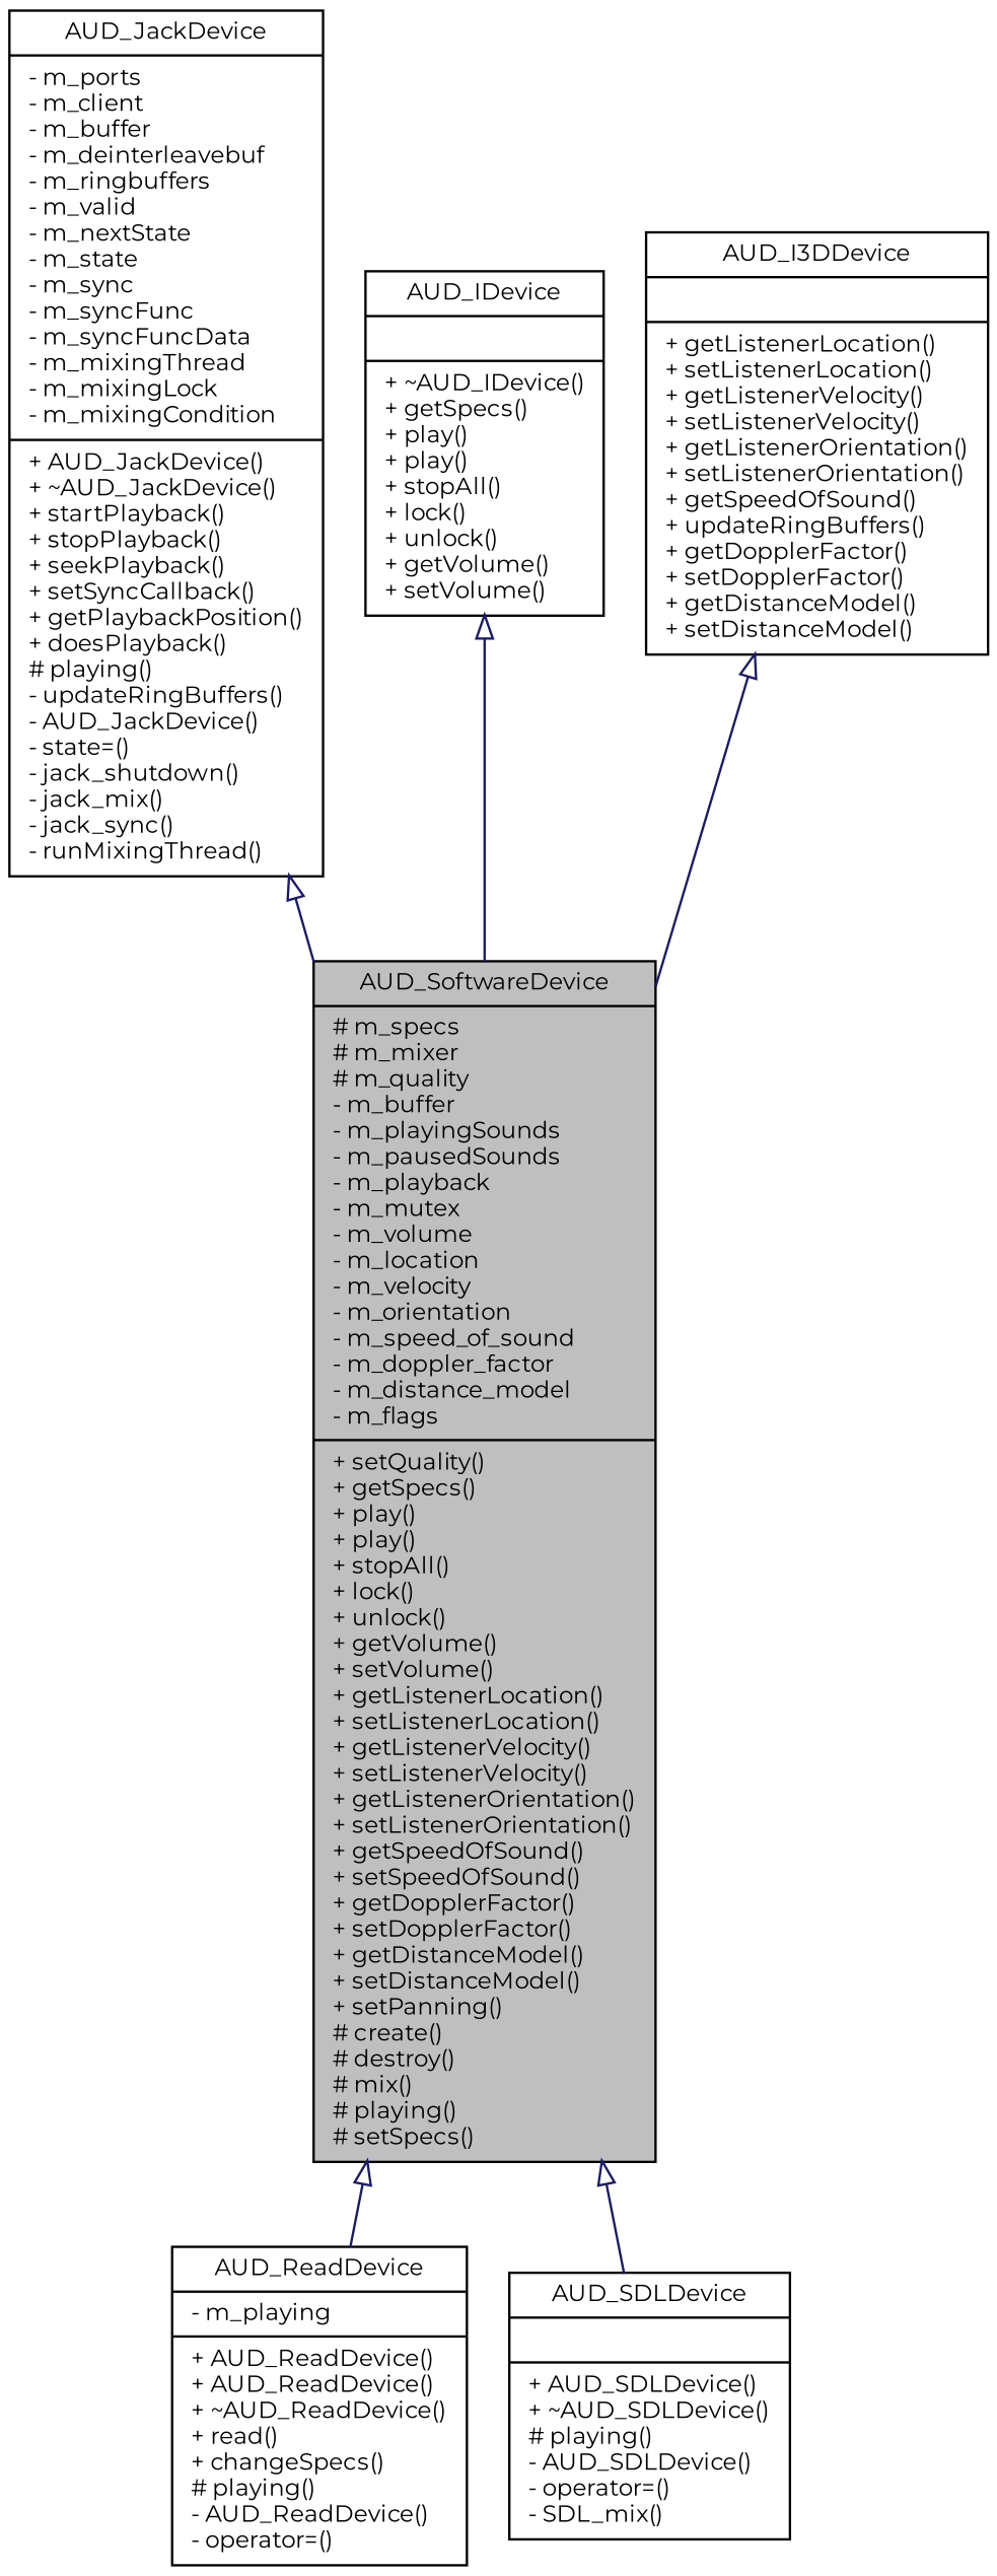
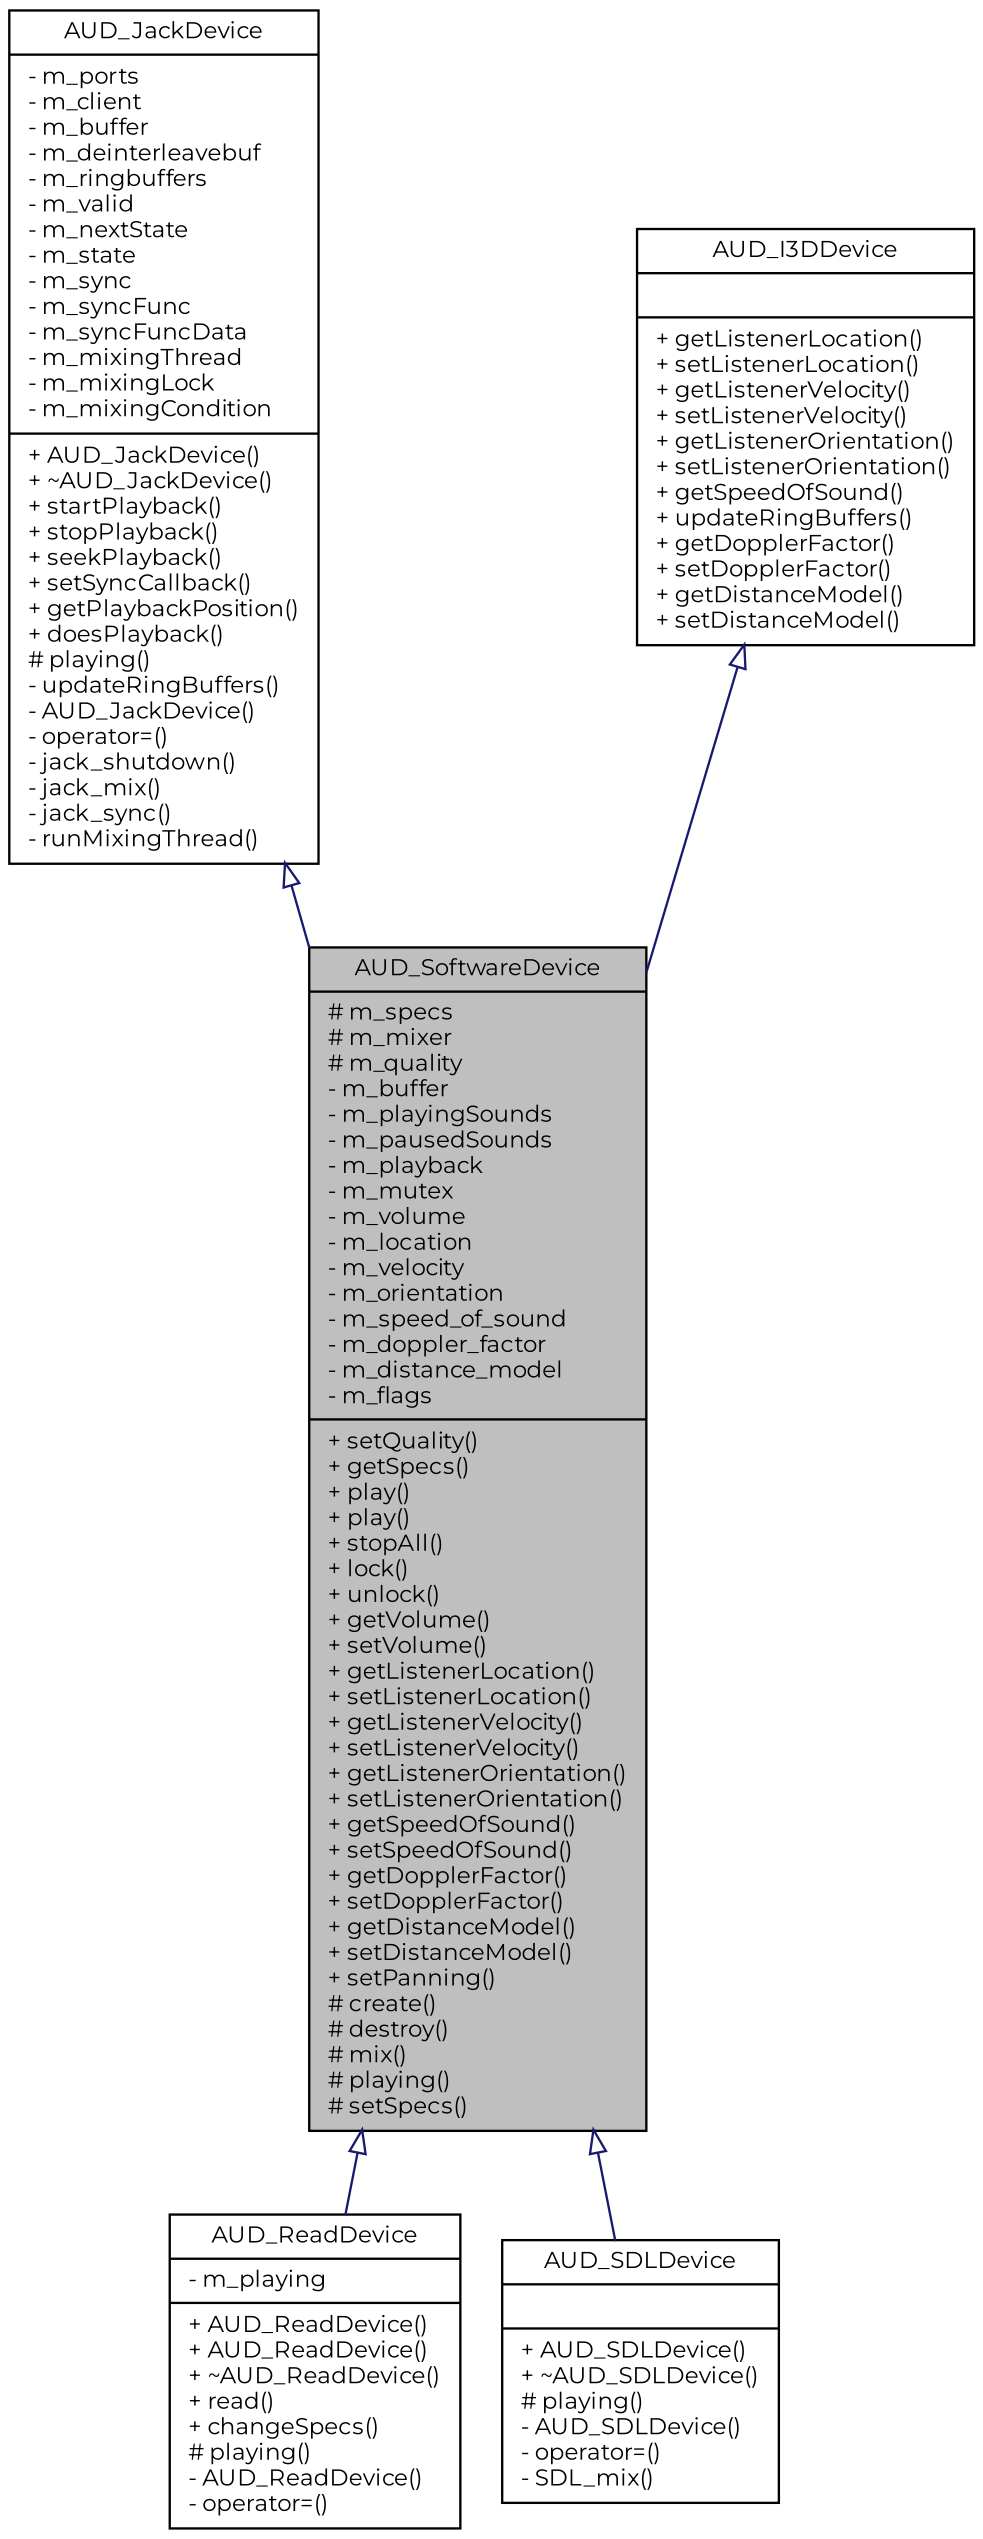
  digraph {
    fontname=Montserrat
    node [color=black fillcolor=white fontname=Montserrat fontsize=10 shape=record style=filled]
    edge [arrowtail=empty color=midnightblue dir=back fontname=Montserrat fontsize=10 labelfontname=Helvetica labelfontsize=10 style=solid]
    n1 [fillcolor=grey75 fontcolor=black height=0.2 label="{AUD_SoftwareDevice\n|# m_specs\l# m_mixer\l# m_quality\l- m_buffer\l- m_playingSounds\l- m_pausedSounds\l- m_playback\l- m_mutex\l- m_volume\l- m_location\l- m_velocity\l- m_orientation\l- m_speed_of_sound\l- m_doppler_factor\l- m_distance_model\l- m_flags\l|+ setQuality()\l+ getSpecs()\l+ play()\l+ play()\l+ stopAll()\l+ lock()\l+ unlock()\l+ getVolume()\l+ setVolume()\l+ getListenerLocation()\l+ setListenerLocation()\l+ getListenerVelocity()\l+ setListenerVelocity()\l+ getListenerOrientation()\l+ setListenerOrientation()\l+ getSpeedOfSound()\l+ setSpeedOfSound()\l+ getDopplerFactor()\l+ setDopplerFactor()\l+ getDistanceModel()\l+ setDistanceModel()\l+ setPanning()\l# create()\l# destroy()\l# mix()\l# playing()\l# setSpecs()\l}" width=0.4]
    n2 [height=0.2 label="{AUD_ReadDevice\n|- m_playing\l|+ AUD_ReadDevice()\l+ AUD_ReadDevice()\l+ ~AUD_ReadDevice()\l+ read()\l+ changeSpecs()\l# playing()\l- AUD_ReadDevice()\l- operator=()\l}" width=0.4]
    n3 [height=0.2 label="{AUD_SDLDevice\n||+ AUD_SDLDevice()\l+ ~AUD_SDLDevice()\l# playing()\l- AUD_SDLDevice()\l- operator=()\l- SDL_mix()\l}" width=0.4]
-   n4 [height=0.2 label="{AUD_JackDevice\n|- m_ports\l- m_client\l- m_buffer\l- m_deinterleavebuf\l- m_ringbuffers\l- m_valid\l- m_nextState\l- m_state\l- m_sync\l- m_syncFunc\l- m_syncFuncData\l- m_mixingThread\l- m_mixingLock\l- m_mixingCondition\l|+ AUD_JackDevice()\l+ ~AUD_JackDevice()\l+ startPlayback()\l+ stopPlayback()\l+ seekPlayback()\l+ setSyncCallback()\l+ getPlaybackPosition()\l+ doesPlayback()\l# playing()\l- updateRingBuffers()\l- AUD_JackDevice()\l- state=()\l- jack_shutdown()\l- jack_mix()\l- jack_sync()\l- runMixingThread()\l}" width=0.4]
-   n5 [height=0.2 label="{AUD_IDevice\n||+ ~AUD_IDevice()\l+ getSpecs()\l+ play()\l+ play()\l+ stopAll()\l+ lock()\l+ unlock()\l+ getVolume()\l+ setVolume()\l}" width=0.4]
+   n4 [height=0.2 label="{AUD_JackDevice\n|- m_ports\l- m_client\l- m_buffer\l- m_deinterleavebuf\l- m_ringbuffers\l- m_valid\l- m_nextState\l- m_state\l- m_sync\l- m_syncFunc\l- m_syncFuncData\l- m_mixingThread\l- m_mixingLock\l- m_mixingCondition\l|+ AUD_JackDevice()\l+ ~AUD_JackDevice()\l+ startPlayback()\l+ stopPlayback()\l+ seekPlayback()\l+ setSyncCallback()\l+ getPlaybackPosition()\l+ doesPlayback()\l# playing()\l- updateRingBuffers()\l- AUD_JackDevice()\l- operator=()\l- jack_shutdown()\l- jack_mix()\l- jack_sync()\l- runMixingThread()\l}" width=0.4]
    n6 [height=0.2 label="{AUD_I3DDevice\n||+ getListenerLocation()\l+ setListenerLocation()\l+ getListenerVelocity()\l+ setListenerVelocity()\l+ getListenerOrientation()\l+ setListenerOrientation()\l+ getSpeedOfSound()\l+ updateRingBuffers()\l+ getDopplerFactor()\l+ setDopplerFactor()\l+ getDistanceModel()\l+ setDistanceModel()\l}" width=0.4]
    n1 -> n2
    n1 -> n3
    n4 -> n1
-   n5 -> n1
    n6 -> n1
  }
